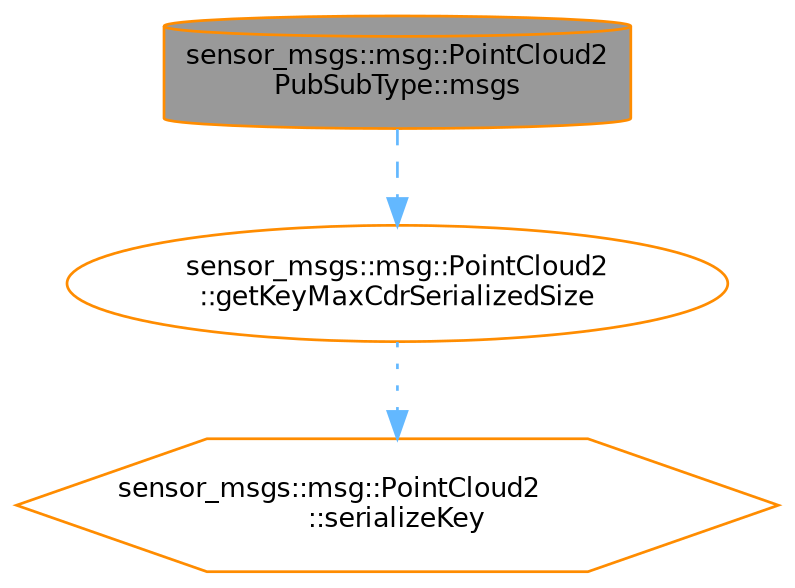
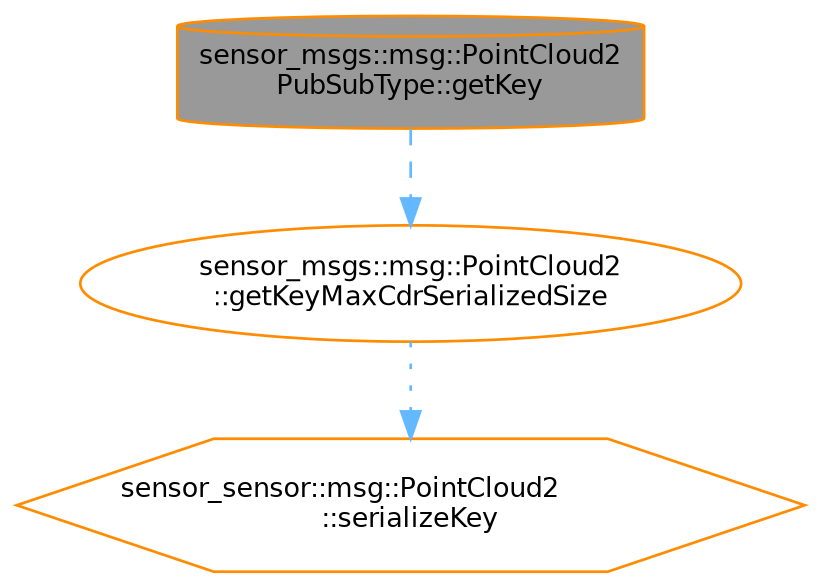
  digraph {
    rankdir=TB
    node [color=darkorange fillcolor=white fontname=Helvetica fontsize=10 style=filled]
    edge [color=steelblue1 fontname=Helvetica fontsize=10 labelfontname=Helvetica labelfontsize=10]
-   n1 [fillcolor=grey60 fontcolor=black height=0.2 label="sensor_msgs::msg::PointCloud2\lPubSubType::msgs" shape=cylinder width=0.4]
+   n1 [fillcolor=grey60 fontcolor=black height=0.2 label="sensor_msgs::msg::PointCloud2\lPubSubType::getKey" shape=cylinder width=0.4]
    n2 [height=0.2 label="sensor_msgs::msg::PointCloud2\l::getKeyMaxCdrSerializedSize" shape=ellipse width=0.4]
-   n3 [height=0.2 label="sensor_msgs::msg::PointCloud2\l::serializeKey" shape=hexagon width=0.4]
+   n3 [height=0.2 label="sensor_sensor::msg::PointCloud2\l::serializeKey" shape=hexagon width=0.4]
    n1 -> n2 [style=dashed]
    n2 -> n3 [style=dotted]
  }
